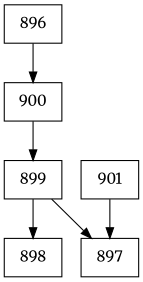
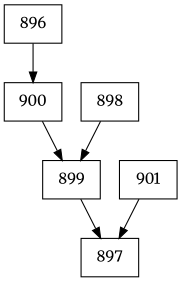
  digraph {
    fontname=Merriweather
    node [fontname=Merriweather shape=record]
    edge [fontname=Merriweather]
    n1 [label="{896}"]
    n2 [label="{900}"]
    n3 [label="{899}"]
    n4 [label="{898}"]
    n5 [label="{897}"]
    n6 [label="{901}"]
    n1 -> n2
    n2 -> n3
    n3 -> n5
-   n3 -> n4
+   n4 -> n3
    n6 -> n5
  }
